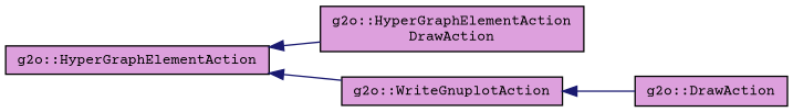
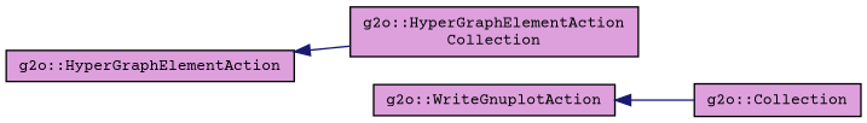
  digraph {
    fontname="Courier Prime"
    rankdir=LR
    node [color=black fillcolor=plum fontname="Courier Prime" fontsize=10 shape=record style=filled]
    edge [color=midnightblue dir=back fontname="Courier Prime" fontsize=10 labelfontname=Helvetica labelfontsize=10 style=solid]
    n1 [height=0.2 label="g2o::HyperGraphElementAction" width=0.4]
-   n2 [height=0.2 label="g2o::HyperGraphElementAction\lDrawAction" width=0.4]
+   n2 [height=0.2 label="g2o::HyperGraphElementAction\lCollection" width=0.4]
    n3 [height=0.2 label="g2o::WriteGnuplotAction" width=0.4]
-   n4 [height=0.2 label="g2o::DrawAction" width=0.4]
+   n4 [height=0.2 label="g2o::Collection" width=0.4]
    n1 -> n2
-   n1 -> n3
    n3 -> n4
  }
